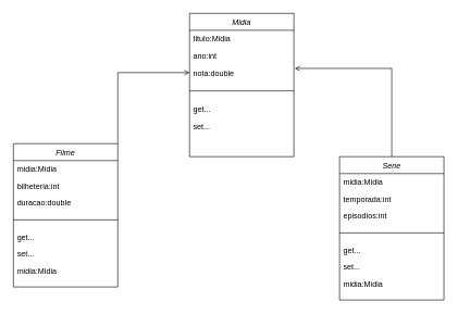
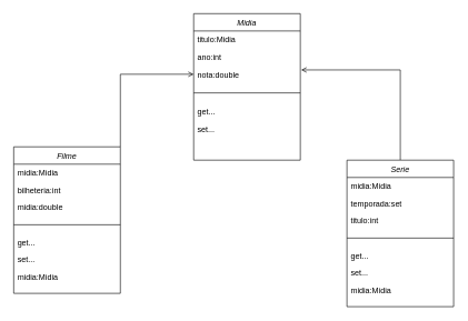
  <mxCell id="0" />
  <mxCell id="1" parent="0" />
  <mxCell id="2" value="Midia" style="swimlane;fontStyle=2;align=center;verticalAlign=top;childLayout=stackLayout;horizontal=1;startSize=26;horizontalStack=0;resizeParent=1;resizeLast=0;collapsible=1;marginBottom=0;rounded=0;shadow=0;strokeWidth=1;" parent="1" vertex="1"><mxGeometry x="290" y="20" width="160" height="220" as="geometry"><mxRectangle x="230" y="140" width="160" height="26" as="alternateBounds" /></mxGeometry></mxCell>
  <mxCell id="3" value="titulo:Midia" style="text;align=left;verticalAlign=top;spacingLeft=4;spacingRight=4;overflow=hidden;rotatable=0;points=[[0,0.5],[1,0.5]];portConstraint=eastwest;" parent="2" vertex="1"><mxGeometry y="26" width="160" height="26" as="geometry" /></mxCell>
  <mxCell id="4" value="ano:int" style="text;align=left;verticalAlign=top;spacingLeft=4;spacingRight=4;overflow=hidden;rotatable=0;points=[[0,0.5],[1,0.5]];portConstraint=eastwest;rounded=0;shadow=0;html=0;" parent="2" vertex="1"><mxGeometry y="52" width="160" height="26" as="geometry" /></mxCell>
  <mxCell id="5" value="nota:double" style="text;align=left;verticalAlign=top;spacingLeft=4;spacingRight=4;overflow=hidden;rotatable=0;points=[[0,0.5],[1,0.5]];portConstraint=eastwest;rounded=0;shadow=0;html=0;" vertex="1" parent="2"><mxGeometry y="78" width="160" height="26" as="geometry" /></mxCell>
  <mxCell id="6" value="" style="line;html=1;strokeWidth=1;align=left;verticalAlign=middle;spacingTop=-1;spacingLeft=3;spacingRight=3;rotatable=0;labelPosition=right;points=[];portConstraint=eastwest;" parent="2" vertex="1"><mxGeometry y="104" width="160" height="30" as="geometry" /></mxCell>
  <mxCell id="7" value="get..." style="text;align=left;verticalAlign=top;spacingLeft=4;spacingRight=4;overflow=hidden;rotatable=0;points=[[0,0.5],[1,0.5]];portConstraint=eastwest;" parent="2" vertex="1"><mxGeometry y="134" width="160" height="26" as="geometry" /></mxCell>
  <mxCell id="8" value="set..." style="text;align=left;verticalAlign=top;spacingLeft=4;spacingRight=4;overflow=hidden;rotatable=0;points=[[0,0.5],[1,0.5]];portConstraint=eastwest;" vertex="1" parent="2"><mxGeometry y="160" width="160" height="26" as="geometry" /></mxCell>
  <mxCell id="9" style="edgeStyle=orthogonalEdgeStyle;rounded=0;orthogonalLoop=1;jettySize=auto;html=1;exitX=1;exitY=0;exitDx=0;exitDy=0;endArrow=open;" edge="1" parent="1" source="10" target="5"><mxGeometry relative="1" as="geometry" /></mxCell>
  <mxCell id="10" value="Filme" style="swimlane;fontStyle=2;align=center;verticalAlign=top;childLayout=stackLayout;horizontal=1;startSize=26;horizontalStack=0;resizeParent=1;resizeLast=0;collapsible=1;marginBottom=0;rounded=0;shadow=0;strokeWidth=1;" vertex="1" parent="1"><mxGeometry x="20" y="220" width="160" height="220" as="geometry"><mxRectangle x="230" y="140" width="160" height="26" as="alternateBounds" /></mxGeometry></mxCell>
  <mxCell id="11" value="midia:Midia" style="text;align=left;verticalAlign=top;spacingLeft=4;spacingRight=4;overflow=hidden;rotatable=0;points=[[0,0.5],[1,0.5]];portConstraint=eastwest;" vertex="1" parent="10"><mxGeometry y="26" width="160" height="26" as="geometry" /></mxCell>
  <mxCell id="12" value="bilheteria:int" style="text;align=left;verticalAlign=top;spacingLeft=4;spacingRight=4;overflow=hidden;rotatable=0;points=[[0,0.5],[1,0.5]];portConstraint=eastwest;" vertex="1" parent="10"><mxGeometry y="52" width="160" height="26" as="geometry" /></mxCell>
- <mxCell id="13" value="duracao:double" style="text;align=left;verticalAlign=top;spacingLeft=4;spacingRight=4;overflow=hidden;rotatable=0;points=[[0,0.5],[1,0.5]];portConstraint=eastwest;" vertex="1" parent="10"><mxGeometry y="78" width="160" height="26" as="geometry" /></mxCell>
+ <mxCell id="13" value="midia:double" style="text;align=left;verticalAlign=top;spacingLeft=4;spacingRight=4;overflow=hidden;rotatable=0;points=[[0,0.5],[1,0.5]];portConstraint=eastwest;" vertex="1" parent="10"><mxGeometry y="78" width="160" height="26" as="geometry" /></mxCell>
  <mxCell id="14" value="" style="line;html=1;strokeWidth=1;align=left;verticalAlign=middle;spacingTop=-1;spacingLeft=3;spacingRight=3;rotatable=0;labelPosition=right;points=[];portConstraint=eastwest;" vertex="1" parent="10"><mxGeometry y="104" width="160" height="26" as="geometry" /></mxCell>
  <mxCell id="15" value="get..." style="text;align=left;verticalAlign=top;spacingLeft=4;spacingRight=4;overflow=hidden;rotatable=0;points=[[0,0.5],[1,0.5]];portConstraint=eastwest;" vertex="1" parent="10"><mxGeometry y="130" width="160" height="26" as="geometry" /></mxCell>
  <mxCell id="16" value="set..." style="text;align=left;verticalAlign=top;spacingLeft=4;spacingRight=4;overflow=hidden;rotatable=0;points=[[0,0.5],[1,0.5]];portConstraint=eastwest;" vertex="1" parent="10"><mxGeometry y="156" width="160" height="26" as="geometry" /></mxCell>
  <mxCell id="17" value="midia:Midia" style="text;align=left;verticalAlign=top;spacingLeft=4;spacingRight=4;overflow=hidden;rotatable=0;points=[[0,0.5],[1,0.5]];portConstraint=eastwest;" vertex="1" parent="10"><mxGeometry y="182" width="160" height="26" as="geometry" /></mxCell>
  <mxCell id="18" style="edgeStyle=orthogonalEdgeStyle;rounded=0;orthogonalLoop=1;jettySize=auto;html=1;entryX=1.008;entryY=0.25;entryDx=0;entryDy=0;entryPerimeter=0;endArrow=open;" edge="1" parent="1" source="19" target="5"><mxGeometry relative="1" as="geometry" /></mxCell>
  <mxCell id="19" value="Serie" style="swimlane;fontStyle=2;align=center;verticalAlign=top;childLayout=stackLayout;horizontal=1;startSize=26;horizontalStack=0;resizeParent=1;resizeLast=0;collapsible=1;marginBottom=0;rounded=0;shadow=0;strokeWidth=1;" vertex="1" parent="1"><mxGeometry x="520" y="240" width="160" height="220" as="geometry"><mxRectangle x="230" y="140" width="160" height="26" as="alternateBounds" /></mxGeometry></mxCell>
  <mxCell id="20" value="midia:Midia" style="text;align=left;verticalAlign=top;spacingLeft=4;spacingRight=4;overflow=hidden;rotatable=0;points=[[0,0.5],[1,0.5]];portConstraint=eastwest;" vertex="1" parent="19"><mxGeometry y="26" width="160" height="26" as="geometry" /></mxCell>
- <mxCell id="21" value="temporada:int" style="text;align=left;verticalAlign=top;spacingLeft=4;spacingRight=4;overflow=hidden;rotatable=0;points=[[0,0.5],[1,0.5]];portConstraint=eastwest;" vertex="1" parent="19"><mxGeometry y="52" width="160" height="26" as="geometry" /></mxCell>
- <mxCell id="22" value="episodios:int" style="text;align=left;verticalAlign=top;spacingLeft=4;spacingRight=4;overflow=hidden;rotatable=0;points=[[0,0.5],[1,0.5]];portConstraint=eastwest;" vertex="1" parent="19"><mxGeometry y="78" width="160" height="26" as="geometry" /></mxCell>
+ <mxCell id="21" value="temporada:set" style="text;align=left;verticalAlign=top;spacingLeft=4;spacingRight=4;overflow=hidden;rotatable=0;points=[[0,0.5],[1,0.5]];portConstraint=eastwest;" vertex="1" parent="19"><mxGeometry y="52" width="160" height="26" as="geometry" /></mxCell>
+ <mxCell id="22" value="titulo:int" style="text;align=left;verticalAlign=top;spacingLeft=4;spacingRight=4;overflow=hidden;rotatable=0;points=[[0,0.5],[1,0.5]];portConstraint=eastwest;" vertex="1" parent="19"><mxGeometry y="78" width="160" height="26" as="geometry" /></mxCell>
  <mxCell id="23" value="" style="line;html=1;strokeWidth=1;align=left;verticalAlign=middle;spacingTop=-1;spacingLeft=3;spacingRight=3;rotatable=0;labelPosition=right;points=[];portConstraint=eastwest;" vertex="1" parent="19"><mxGeometry y="104" width="160" height="26" as="geometry" /></mxCell>
  <mxCell id="24" value="get..." style="text;align=left;verticalAlign=top;spacingLeft=4;spacingRight=4;overflow=hidden;rotatable=0;points=[[0,0.5],[1,0.5]];portConstraint=eastwest;" vertex="1" parent="19"><mxGeometry y="130" width="160" height="26" as="geometry" /></mxCell>
  <mxCell id="25" value="set..." style="text;align=left;verticalAlign=top;spacingLeft=4;spacingRight=4;overflow=hidden;rotatable=0;points=[[0,0.5],[1,0.5]];portConstraint=eastwest;" vertex="1" parent="19"><mxGeometry y="156" width="160" height="26" as="geometry" /></mxCell>
  <mxCell id="26" value="midia:Midia" style="text;align=left;verticalAlign=top;spacingLeft=4;spacingRight=4;overflow=hidden;rotatable=0;points=[[0,0.5],[1,0.5]];portConstraint=eastwest;" vertex="1" parent="19"><mxGeometry y="182" width="160" height="26" as="geometry" /></mxCell>
